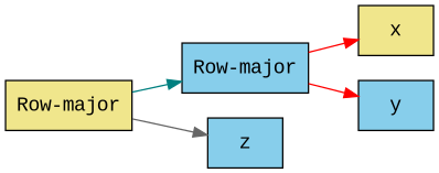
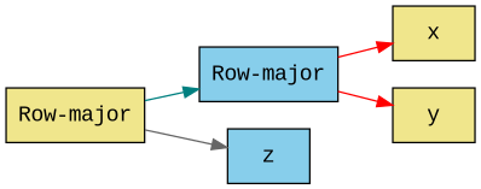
  digraph {
    rankdir=LR
    fontname="Liberation Mono"
    node [fillcolor=skyblue shape=rectangle style=filled fontname="Liberation Mono"]
    edge [color=red fontname="Liberation Mono"]
    n1 [fillcolor=khaki label="Row-major"]
    n2 [label="Row-major"]
    z
    x [fillcolor=khaki]
-   y
+   y [fillcolor=khaki]
    n1 -> n2 [color=teal]
    n1 -> z [color=gray40]
    n2 -> x
    n2 -> y
  }
